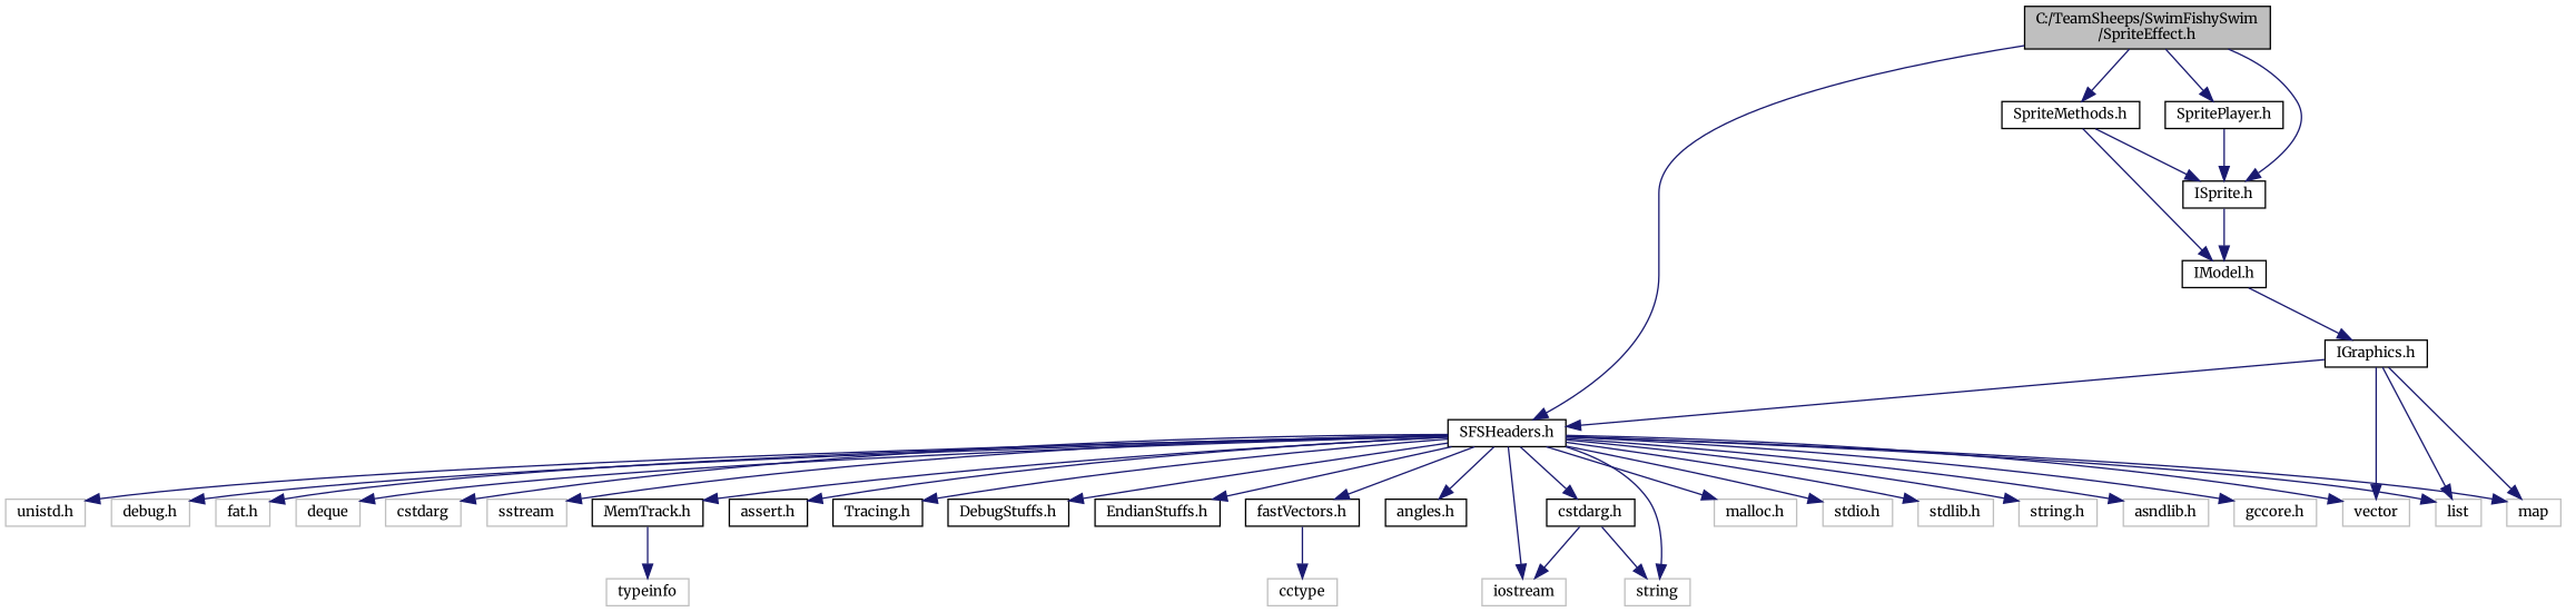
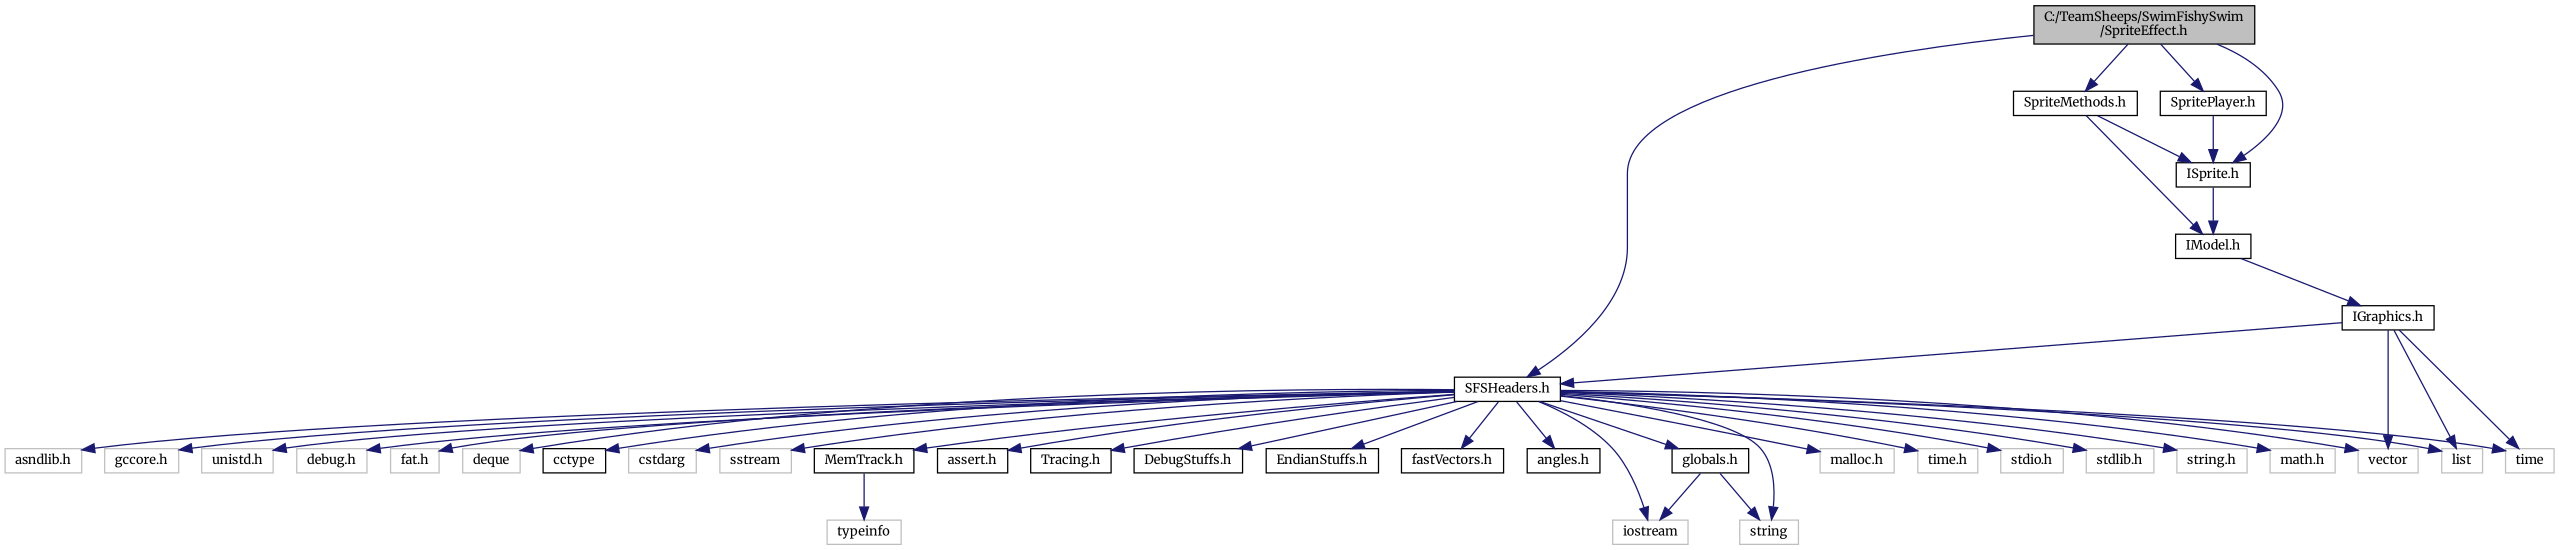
  digraph {
    fontname=Merriweather
    node [color=grey75 fillcolor=white fontname=Merriweather fontsize=10 shape=record style=filled]
    edge [color=midnightblue fontname=Merriweather fontsize=10 labelfontname=Helvetica labelfontsize=10 style=solid]
    n1 [color=black fillcolor=grey75 fontcolor=black height=0.2 label="C:/TeamSheeps/SwimFishySwim\l/SpriteEffect.h" width=0.4]
    n2 [color=black height=0.2 label="SFSHeaders.h" width=0.4]
    n3 [color=black height=0.2 label="ISprite.h" width=0.4]
    n4 [color=black height=0.2 label="SpritePlayer.h" width=0.4]
    n5 [color=black height=0.2 label="SpriteMethods.h" width=0.4]
-   n6 [color=black height=0.2 label="cstdarg.h" width=0.4]
+   n6 [color=black height=0.2 label="globals.h" width=0.4]
    n7 [height=0.2 label=iostream width=0.4]
    n8 [height=0.2 label=string width=0.4]
    n9 [height=0.2 label="malloc.h" width=0.4]
+   n10 [height=0.2 label="time.h" width=0.4]
    n11 [height=0.2 label="stdio.h" width=0.4]
    n12 [height=0.2 label="stdlib.h" width=0.4]
    n13 [height=0.2 label="string.h" width=0.4]
+   n14 [height=0.2 label="math.h" width=0.4]
    n15 [height=0.2 label="asndlib.h" width=0.4]
    n16 [height=0.2 label="gccore.h" width=0.4]
    n17 [height=0.2 label="unistd.h" width=0.4]
    n18 [height=0.2 label="debug.h" width=0.4]
    n19 [height=0.2 label="fat.h" width=0.4]
    n20 [height=0.2 label=vector width=0.4]
    n21 [height=0.2 label=list width=0.4]
-   n22 [height=0.2 label=map width=0.4]
+   n22 [height=0.2 label=time width=0.4]
    n23 [height=0.2 label=deque width=0.4]
-   n24 [height=0.2 label=cctype width=0.4]
+   n24 [color=black height=0.2 label=cctype width=0.4]
    n25 [height=0.2 label=cstdarg width=0.4]
    n26 [height=0.2 label=sstream width=0.4]
    n27 [color=black height=0.2 label="MemTrack.h" width=0.4]
    n28 [color=black height=0.2 label="assert.h" width=0.4]
    n29 [color=black height=0.2 label="Tracing.h" width=0.4]
    n30 [color=black height=0.2 label="DebugStuffs.h" width=0.4]
    n31 [color=black height=0.2 label="EndianStuffs.h" width=0.4]
    n32 [color=black height=0.2 label="fastVectors.h" width=0.4]
    n33 [color=black height=0.2 label="angles.h" width=0.4]
    n34 [color=black height=0.2 label="IModel.h" width=0.4]
    n35 [height=0.2 label=typeinfo width=0.4]
    n36 [color=black height=0.2 label="IGraphics.h" width=0.4]
    n1 -> n2
    n1 -> n3
    n1 -> n4
    n1 -> n5
    n2 -> n6
    n2 -> n7
    n2 -> n8
    n2 -> n9
+   n2 -> n10
    n2 -> n11
    n2 -> n12
    n2 -> n13
+   n2 -> n14
    n2 -> n15
    n2 -> n16
    n2 -> n17
    n2 -> n18
    n2 -> n19
    n2 -> n20
    n2 -> n21
    n2 -> n22
    n2 -> n23
-   n32 -> n24
+   n2 -> n24
    n2 -> n25
    n2 -> n26
    n2 -> n27
    n2 -> n28
    n2 -> n29
    n2 -> n30
    n2 -> n31
    n2 -> n32
    n2 -> n33
    n3 -> n34
    n4 -> n3
    n5 -> n3
    n5 -> n34
    n6 -> n7
    n6 -> n8
    n27 -> n35
    n34 -> n36
    n36 -> n2
    n36 -> n20
    n36 -> n21
    n36 -> n22
  }
